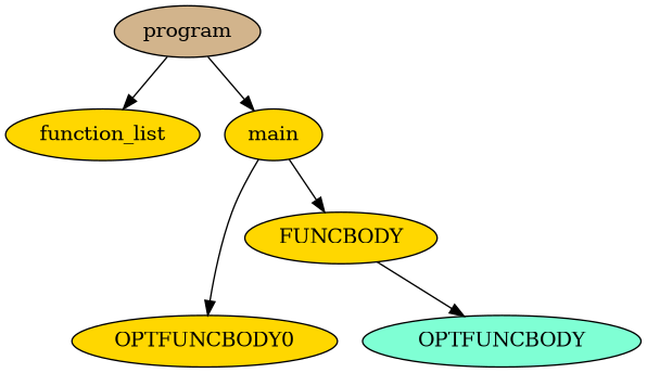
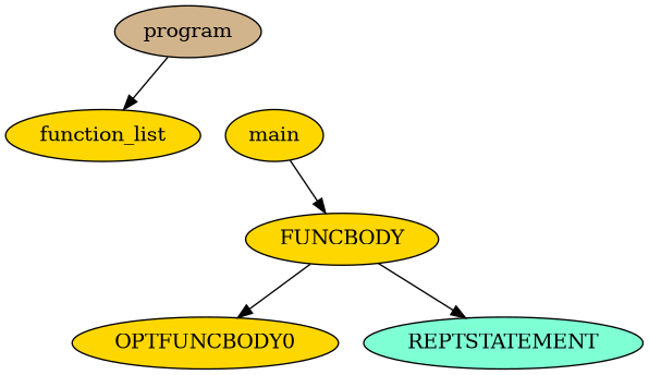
  digraph {
    node [fillcolor=gold style=filled]
    n1 [fillcolor=tan label=program]
    n2 [label=function_list]
    n3 [label=main]
    n4 [label=FUNCBODY]
    n5 [label=OPTFUNCBODY0]
-   n6 [fillcolor=aquamarine label=OPTFUNCBODY]
+   n6 [fillcolor=aquamarine label=REPTSTATEMENT]
    n1 -> n2
-   n1 -> n3
    n3 -> n4
-   n3 -> n5
+   n4 -> n5
    n4 -> n6
  }
